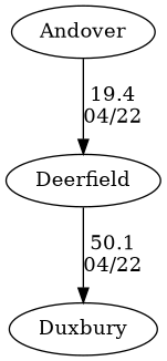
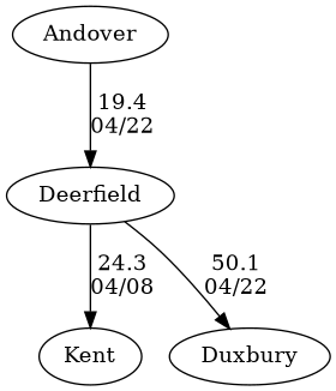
  digraph {
    edge [random=random]
    Deerfield
+   Kent
    Duxbury
    Andover
+   Deerfield -> Kent [label="24.3\n04/08" weight=76]
    Deerfield -> Duxbury [label="50.1\n04/22" weight=50]
    Andover -> Deerfield [label="19.4\n04/22" weight=81]
  }
